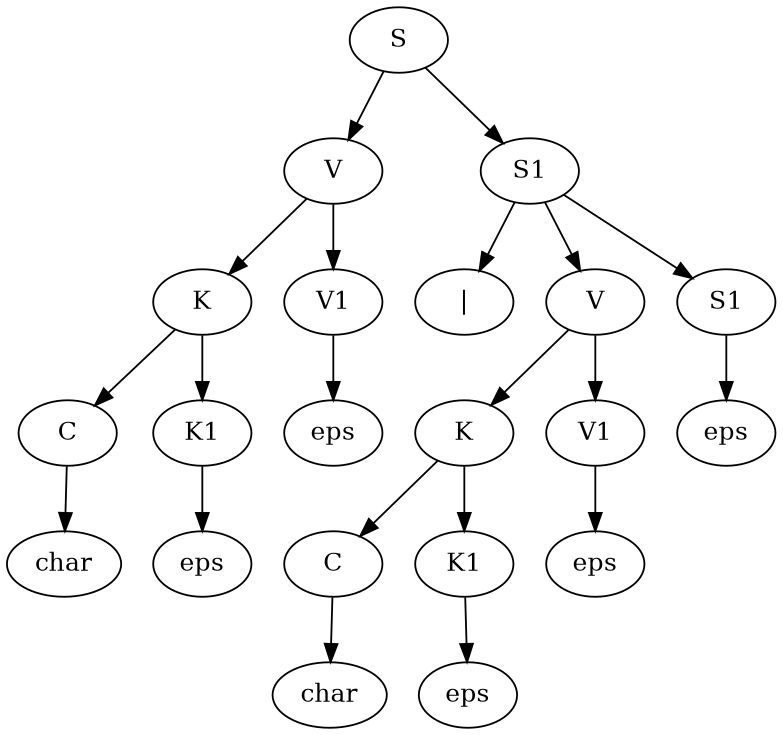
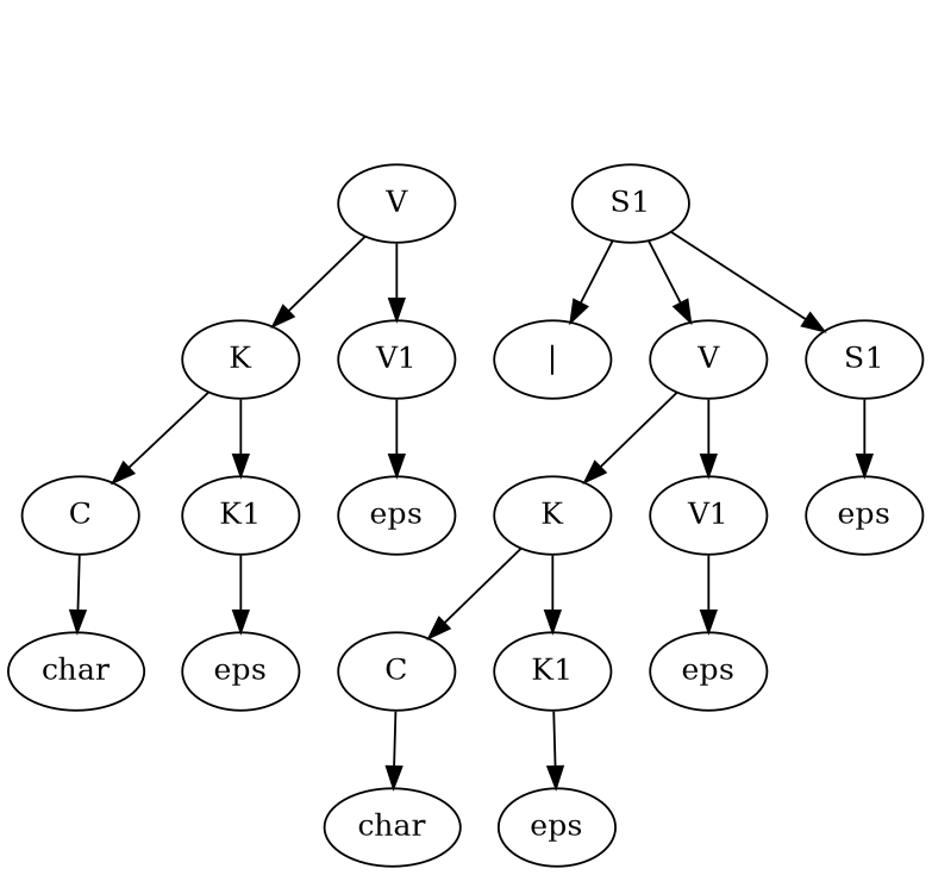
  digraph {
-   n1 [label=S]
    n2 [label=V]
    n3 [label=S1]
    n4 [label=K]
    n5 [label=V1]
    n6 [label=C]
    n7 [label=K1]
    n8 [label=char]
    n9 [label=eps]
    n10 [label=eps]
    n11 [label="|"]
    n12 [label=V]
    n13 [label=S1]
    n14 [label=K]
    n15 [label=V1]
    n16 [label=C]
    n17 [label=K1]
    n18 [label=char]
    n19 [label=eps]
    n20 [label=eps]
    n21 [label=eps]
-   n1 -> n2
-   n1 -> n3
    n2 -> n4
    n2 -> n5
    n3 -> n11
    n3 -> n12
    n3 -> n13
    n4 -> n6
    n4 -> n7
    n5 -> n10
    n6 -> n8
    n7 -> n9
    n12 -> n14
    n12 -> n15
    n13 -> n21
    n14 -> n16
    n14 -> n17
    n15 -> n20
    n16 -> n18
    n17 -> n19
  }
